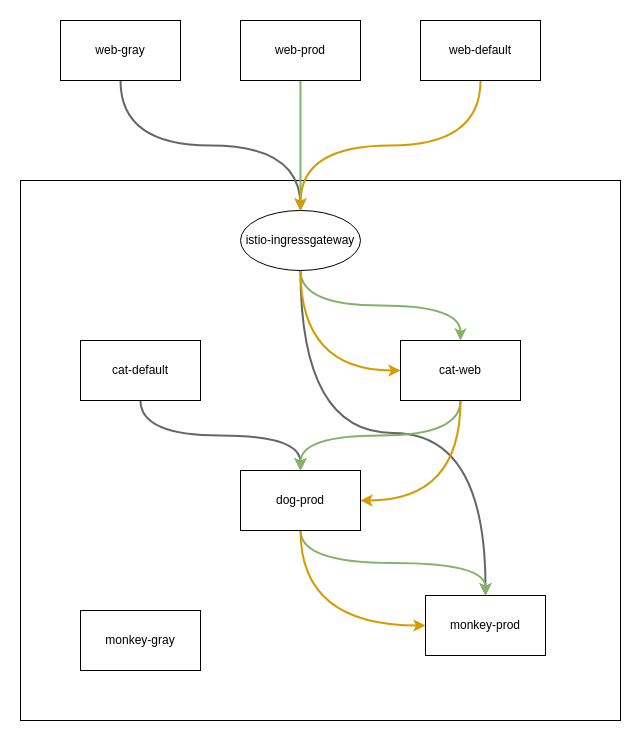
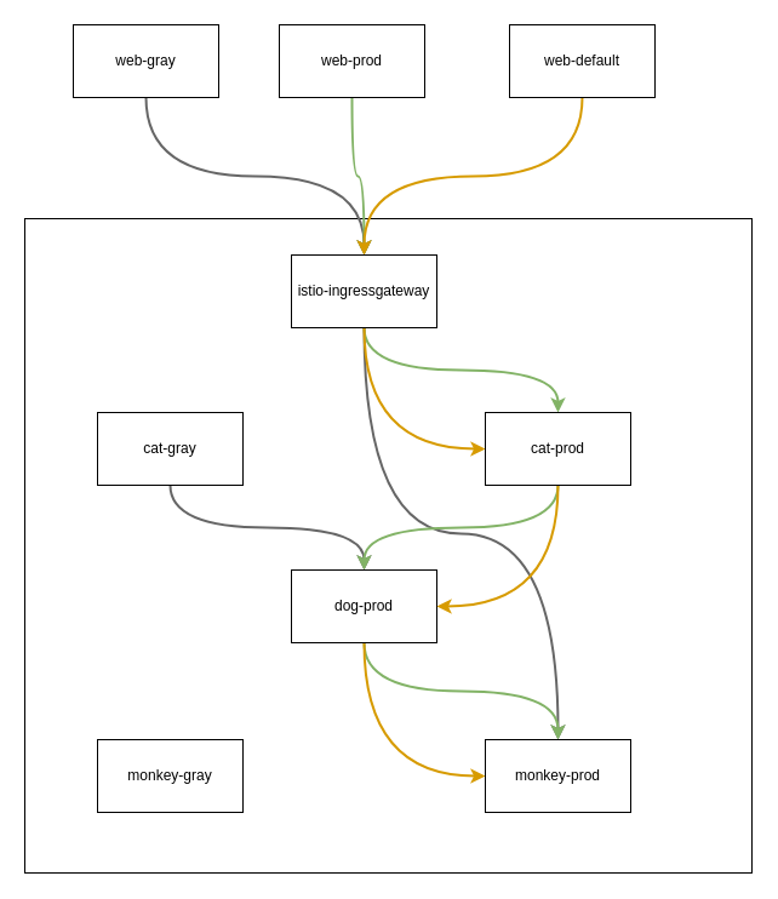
  <mxCell id="0" />
  <mxCell id="1" parent="0" />
  <mxCell id="2" value="" style="rounded=0;whiteSpace=wrap;html=1;" vertex="1" parent="1"><mxGeometry x="20" y="180" width="600" height="540" as="geometry" /></mxCell>
- <mxCell id="3" style="edgeStyle=orthogonalEdgeStyle;rounded=0;orthogonalLoop=1;jettySize=auto;html=1;entryX=0.5;entryY=0;entryDx=0;entryDy=0;curved=1;exitX=0.5;exitY=1;exitDx=0;exitDy=0;fillColor=#f5f5f5;strokeColor=#666666;strokeWidth=2;endArrow=open;" edge="1" parent="1" source="4" target="12"><mxGeometry relative="1" as="geometry" /></mxCell>
+ <mxCell id="3" style="edgeStyle=orthogonalEdgeStyle;rounded=0;orthogonalLoop=1;jettySize=auto;html=1;entryX=0.5;entryY=0;entryDx=0;entryDy=0;curved=1;exitX=0.5;exitY=1;exitDx=0;exitDy=0;fillColor=#f5f5f5;strokeColor=#666666;strokeWidth=2;" edge="1" parent="1" source="4" target="12"><mxGeometry relative="1" as="geometry" /></mxCell>
  <mxCell id="4" value="web-gray" style="rounded=0;whiteSpace=wrap;html=1;" vertex="1" parent="1"><mxGeometry x="60" y="20" width="120" height="60" as="geometry" /></mxCell>
  <mxCell id="5" style="edgeStyle=orthogonalEdgeStyle;curved=1;rounded=0;orthogonalLoop=1;jettySize=auto;html=1;entryX=0.5;entryY=0;entryDx=0;entryDy=0;fillColor=#d5e8d4;strokeColor=#82b366;strokeWidth=2;" edge="1" parent="1" source="6" target="12"><mxGeometry relative="1" as="geometry" /></mxCell>
- <mxCell id="6" value="web-prod" style="rounded=0;whiteSpace=wrap;html=1;" vertex="1" parent="1"><mxGeometry x="240" y="20" width="120" height="60" as="geometry" /></mxCell>
+ <mxCell id="6" value="web-prod" style="rounded=0;whiteSpace=wrap;html=1;" vertex="1" parent="1"><mxGeometry x="230" y="20" width="120" height="60" as="geometry" /></mxCell>
  <mxCell id="7" style="edgeStyle=orthogonalEdgeStyle;curved=1;rounded=0;orthogonalLoop=1;jettySize=auto;html=1;entryX=0.5;entryY=0;entryDx=0;entryDy=0;exitX=0.5;exitY=1;exitDx=0;exitDy=0;fillColor=#ffe6cc;strokeColor=#d79b00;strokeWidth=2;" edge="1" parent="1" source="8" target="12"><mxGeometry relative="1" as="geometry" /></mxCell>
  <mxCell id="8" value="web-default" style="rounded=0;whiteSpace=wrap;html=1;" vertex="1" parent="1"><mxGeometry x="420" y="20" width="120" height="60" as="geometry" /></mxCell>
  <mxCell id="9" style="edgeStyle=orthogonalEdgeStyle;curved=1;rounded=0;orthogonalLoop=1;jettySize=auto;html=1;exitX=0.5;exitY=1;exitDx=0;exitDy=0;fillColor=#f5f5f5;strokeColor=#666666;strokeWidth=2;" edge="1" parent="1" source="12" target="22"><mxGeometry relative="1" as="geometry" /></mxCell>
  <mxCell id="10" style="edgeStyle=orthogonalEdgeStyle;curved=1;rounded=0;orthogonalLoop=1;jettySize=auto;html=1;entryX=0.5;entryY=0;entryDx=0;entryDy=0;exitX=0.5;exitY=1;exitDx=0;exitDy=0;fillColor=#d5e8d4;strokeColor=#82b366;strokeWidth=2;" edge="1" parent="1" source="12" target="17"><mxGeometry relative="1" as="geometry" /></mxCell>
  <mxCell id="11" style="edgeStyle=orthogonalEdgeStyle;curved=1;rounded=0;orthogonalLoop=1;jettySize=auto;html=1;entryX=0;entryY=0.5;entryDx=0;entryDy=0;strokeWidth=2;exitX=0.5;exitY=1;exitDx=0;exitDy=0;fillColor=#ffe6cc;strokeColor=#d79b00;" edge="1" parent="1" source="12" target="17"><mxGeometry relative="1" as="geometry" /></mxCell>
- <mxCell id="12" value="istio-ingressgateway" style="ellipse;whiteSpace=wrap;html=1;" vertex="1" parent="1"><mxGeometry x="240" y="210" width="120" height="60" as="geometry" /></mxCell>
+ <mxCell id="12" value="istio-ingressgateway" style="rounded=0;whiteSpace=wrap;html=1;" vertex="1" parent="1"><mxGeometry x="240" y="210" width="120" height="60" as="geometry" /></mxCell>
  <mxCell id="13" style="edgeStyle=orthogonalEdgeStyle;curved=1;rounded=0;orthogonalLoop=1;jettySize=auto;html=1;entryX=0.5;entryY=0;entryDx=0;entryDy=0;exitX=0.5;exitY=1;exitDx=0;exitDy=0;fillColor=#f5f5f5;strokeColor=#666666;strokeWidth=2;" edge="1" parent="1" source="14" target="20"><mxGeometry relative="1" as="geometry" /></mxCell>
- <mxCell id="14" value="cat-default" style="rounded=0;whiteSpace=wrap;html=1;" vertex="1" parent="1"><mxGeometry x="80" y="340" width="120" height="60" as="geometry" /></mxCell>
+ <mxCell id="14" value="cat-gray" style="rounded=0;whiteSpace=wrap;html=1;" vertex="1" parent="1"><mxGeometry x="80" y="340" width="120" height="60" as="geometry" /></mxCell>
  <mxCell id="15" style="edgeStyle=orthogonalEdgeStyle;curved=1;rounded=0;orthogonalLoop=1;jettySize=auto;html=1;entryX=0.5;entryY=0;entryDx=0;entryDy=0;exitX=0.5;exitY=1;exitDx=0;exitDy=0;fillColor=#d5e8d4;strokeColor=#82b366;strokeWidth=2;" edge="1" parent="1" source="17" target="20"><mxGeometry relative="1" as="geometry" /></mxCell>
  <mxCell id="16" style="edgeStyle=orthogonalEdgeStyle;curved=1;rounded=0;orthogonalLoop=1;jettySize=auto;html=1;entryX=1;entryY=0.5;entryDx=0;entryDy=0;strokeWidth=2;exitX=0.5;exitY=1;exitDx=0;exitDy=0;fillColor=#ffe6cc;strokeColor=#d79b00;" edge="1" parent="1" source="17" target="20"><mxGeometry relative="1" as="geometry" /></mxCell>
- <mxCell id="17" value="cat-web" style="rounded=0;whiteSpace=wrap;html=1;" vertex="1" parent="1"><mxGeometry x="400" y="340" width="120" height="60" as="geometry" /></mxCell>
+ <mxCell id="17" value="cat-prod" style="rounded=0;whiteSpace=wrap;html=1;" vertex="1" parent="1"><mxGeometry x="400" y="340" width="120" height="60" as="geometry" /></mxCell>
  <mxCell id="18" style="edgeStyle=orthogonalEdgeStyle;curved=1;rounded=0;orthogonalLoop=1;jettySize=auto;html=1;entryX=0.5;entryY=0;entryDx=0;entryDy=0;exitX=0.5;exitY=1;exitDx=0;exitDy=0;fillColor=#d5e8d4;strokeColor=#82b366;strokeWidth=2;" edge="1" parent="1" source="20" target="22"><mxGeometry relative="1" as="geometry" /></mxCell>
  <mxCell id="19" style="edgeStyle=orthogonalEdgeStyle;curved=1;rounded=0;orthogonalLoop=1;jettySize=auto;html=1;entryX=0;entryY=0.5;entryDx=0;entryDy=0;strokeWidth=2;exitX=0.5;exitY=1;exitDx=0;exitDy=0;fillColor=#ffe6cc;strokeColor=#d79b00;" edge="1" parent="1" source="20" target="22"><mxGeometry relative="1" as="geometry" /></mxCell>
  <mxCell id="20" value="dog-prod" style="rounded=0;whiteSpace=wrap;html=1;" vertex="1" parent="1"><mxGeometry x="240" y="470" width="120" height="60" as="geometry" /></mxCell>
  <mxCell id="21" value="monkey-gray" style="rounded=0;whiteSpace=wrap;html=1;" vertex="1" parent="1"><mxGeometry x="80" y="610" width="120" height="60" as="geometry" /></mxCell>
- <mxCell id="22" value="monkey-prod" style="rounded=0;whiteSpace=wrap;html=1;" vertex="1" parent="1"><mxGeometry x="425" y="595" width="120" height="60" as="geometry" /></mxCell>
+ <mxCell id="22" value="monkey-prod" style="rounded=0;whiteSpace=wrap;html=1;" vertex="1" parent="1"><mxGeometry x="400" y="610" width="120" height="60" as="geometry" /></mxCell>
